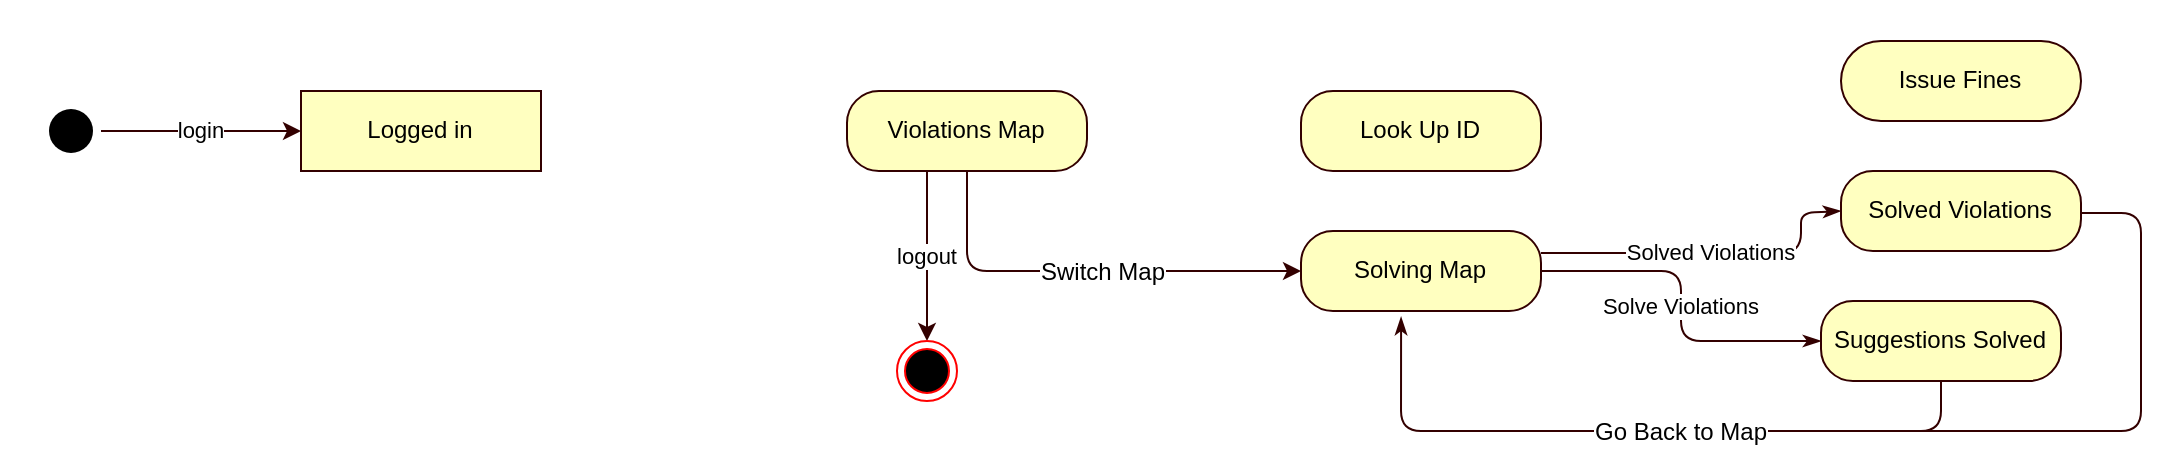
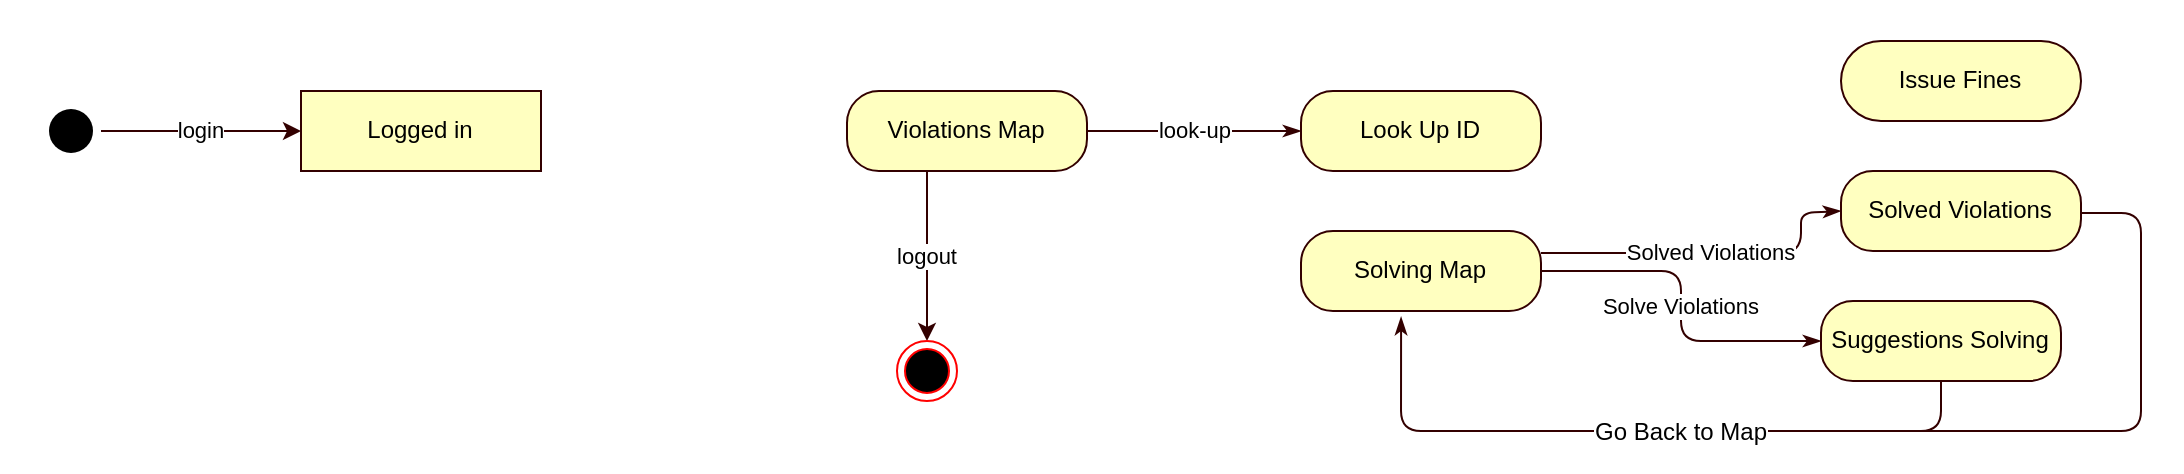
  <mxCell id="0" />
  <mxCell id="1" parent="0" />
- <mxCell id="2" value="" style="edgeStyle=orthogonalEdgeStyle;rounded=1;orthogonalLoop=1;jettySize=auto;html=1;strokeColor=#330000;entryX=0;entryY=0.5;entryDx=0;entryDy=0;" edge="1" parent="1" source="11" target="7"><mxGeometry relative="1" as="geometry"><Array as="points"><mxPoint x="483" y="135" /></Array></mxGeometry></mxCell>
- <mxCell id="3" value="Switch Map" style="text;html=1;resizable=0;points=[];align=center;verticalAlign=middle;labelBackgroundColor=#ffffff;" vertex="1" connectable="0" parent="2"><mxGeometry x="-0.191" y="-5" relative="1" as="geometry"><mxPoint x="29" y="-5" as="offset" /></mxGeometry></mxCell>
  <mxCell id="4" value="Logged in" style="whiteSpace=wrap;html=1;arcSize=40;fontColor=#000000;fillColor=#ffffc0;strokeColor=#330000;rounded=0;" vertex="1" parent="1"><mxGeometry x="150" y="45" width="120" height="40" as="geometry" /></mxCell>
  <mxCell id="5" value="Solve Violations" style="edgeStyle=orthogonalEdgeStyle;rounded=1;orthogonalLoop=1;jettySize=auto;html=1;endArrow=classicThin;endFill=1;strokeColor=#330000;entryX=0;entryY=0.5;entryDx=0;entryDy=0;" edge="1" parent="1" source="7" target="16"><mxGeometry relative="1" as="geometry"><mxPoint x="837" y="155" as="targetPoint" /></mxGeometry></mxCell>
  <mxCell id="6" value="Solved Violations" style="edgeStyle=orthogonalEdgeStyle;rounded=1;orthogonalLoop=1;jettySize=auto;html=1;endArrow=classicThin;endFill=1;strokeColor=#330000;entryX=0;entryY=0.5;entryDx=0;entryDy=0;" edge="1" parent="1" source="7" target="20"><mxGeometry relative="1" as="geometry"><mxPoint x="920" y="106" as="targetPoint" /><Array as="points"><mxPoint x="900" y="126" /><mxPoint x="900" y="106" /></Array></mxGeometry></mxCell>
  <mxCell id="7" value="Solving Map" style="rounded=1;whiteSpace=wrap;html=1;arcSize=40;fontColor=#000000;fillColor=#ffffc0;strokeColor=#330000;" vertex="1" parent="1"><mxGeometry x="650" y="115" width="120" height="40" as="geometry" /></mxCell>
  <mxCell id="8" value="login" style="edgeStyle=orthogonalEdgeStyle;rounded=0;orthogonalLoop=1;jettySize=auto;html=1;strokeColor=#330000;entryX=0;entryY=0.5;entryDx=0;entryDy=0;" edge="1" parent="1" source="9" target="4"><mxGeometry relative="1" as="geometry"><mxPoint x="120" y="70" as="targetPoint" /><Array as="points"><mxPoint x="70" y="65" /><mxPoint x="70" y="65" /></Array></mxGeometry></mxCell>
  <mxCell id="9" value="" style="ellipse;html=1;shape=endState;fillColor=#000000;strokeColor=none;" vertex="1" parent="1"><mxGeometry x="20" y="50" width="30" height="30" as="geometry" /></mxCell>
+ <mxCell id="10" value="look-up" style="edgeStyle=orthogonalEdgeStyle;rounded=1;orthogonalLoop=1;jettySize=auto;html=1;endArrow=classicThin;endFill=1;strokeColor=#330000;" edge="1" parent="1" source="11" target="12"><mxGeometry relative="1" as="geometry" /></mxCell>
  <mxCell id="11" value="Violations Map" style="rounded=1;whiteSpace=wrap;html=1;arcSize=40;fontColor=#000000;fillColor=#ffffc0;strokeColor=#330000;" vertex="1" parent="1"><mxGeometry x="423" y="45" width="120" height="40" as="geometry" /></mxCell>
  <mxCell id="12" value="Look Up ID" style="rounded=1;whiteSpace=wrap;html=1;arcSize=40;fontColor=#000000;fillColor=#ffffc0;strokeColor=#330000;" vertex="1" parent="1"><mxGeometry x="650" y="45" width="120" height="40" as="geometry" /></mxCell>
  <mxCell id="13" value="Issue Fines" style="rounded=1;whiteSpace=wrap;html=1;arcSize=50;fontColor=#000000;fillColor=#ffffc0;strokeColor=#330000;" vertex="1" parent="1"><mxGeometry x="920" y="20" width="120" height="40" as="geometry" /></mxCell>
  <mxCell id="14" value="" style="edgeStyle=orthogonalEdgeStyle;rounded=1;orthogonalLoop=1;jettySize=auto;html=1;endArrow=classicThin;endFill=1;strokeColor=#330000;entryX=0.417;entryY=1.075;entryDx=0;entryDy=0;entryPerimeter=0;" edge="1" parent="1" source="16" target="7"><mxGeometry relative="1" as="geometry"><mxPoint x="597" y="275" as="targetPoint" /><Array as="points"><mxPoint x="970" y="215" /><mxPoint x="700" y="215" /></Array></mxGeometry></mxCell>
  <mxCell id="15" value="Go Back to Map" style="text;html=1;resizable=0;points=[];align=center;verticalAlign=middle;labelBackgroundColor=#ffffff;" vertex="1" connectable="0" parent="14"><mxGeometry x="-0.085" y="4" relative="1" as="geometry"><mxPoint x="5" y="-4" as="offset" /></mxGeometry></mxCell>
- <mxCell id="16" value="Suggestions Solved" style="rounded=1;whiteSpace=wrap;html=1;arcSize=40;fontColor=#000000;fillColor=#ffffc0;strokeColor=#330000;" vertex="1" parent="1"><mxGeometry x="910" y="150" width="120" height="40" as="geometry" /></mxCell>
+ <mxCell id="16" value="Suggestions Solving" style="rounded=1;whiteSpace=wrap;html=1;arcSize=40;fontColor=#000000;fillColor=#ffffc0;strokeColor=#330000;" vertex="1" parent="1"><mxGeometry x="910" y="150" width="120" height="40" as="geometry" /></mxCell>
  <mxCell id="17" value="logout" style="endArrow=classic;html=1;strokeColor=#330000;entryX=0.5;entryY=0;entryDx=0;entryDy=0;" edge="1" parent="1" target="18"><mxGeometry width="50" height="50" relative="1" as="geometry"><mxPoint x="463" y="85" as="sourcePoint" /><mxPoint x="463" y="185" as="targetPoint" /></mxGeometry></mxCell>
  <mxCell id="18" value="" style="ellipse;html=1;shape=endState;fillColor=#000000;strokeColor=#ff0000;" vertex="1" parent="1"><mxGeometry x="448" y="170" width="30" height="30" as="geometry" /></mxCell>
  <mxCell id="19" value="" style="edgeStyle=orthogonalEdgeStyle;rounded=1;orthogonalLoop=1;jettySize=auto;html=1;endArrow=none;endFill=0;strokeColor=#330000;" edge="1" parent="1" source="20"><mxGeometry relative="1" as="geometry"><mxPoint x="920" y="215" as="targetPoint" /><Array as="points"><mxPoint x="1070" y="106" /><mxPoint x="1070" y="215" /></Array></mxGeometry></mxCell>
  <mxCell id="20" value="Solved Violations" style="rounded=1;whiteSpace=wrap;html=1;arcSize=40;fontColor=#000000;fillColor=#ffffc0;strokeColor=#330000;" vertex="1" parent="1"><mxGeometry x="920" y="85" width="120" height="40" as="geometry" /></mxCell>
